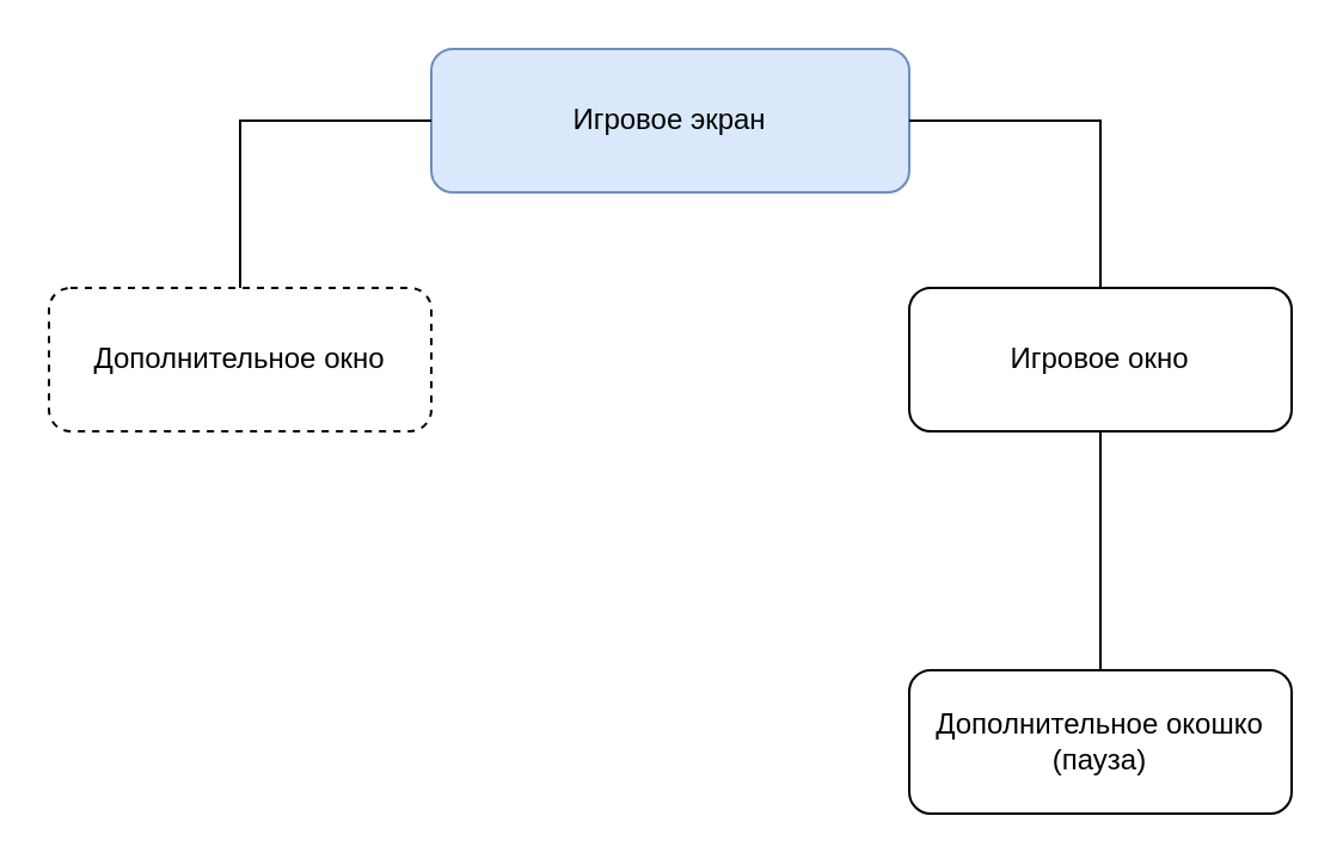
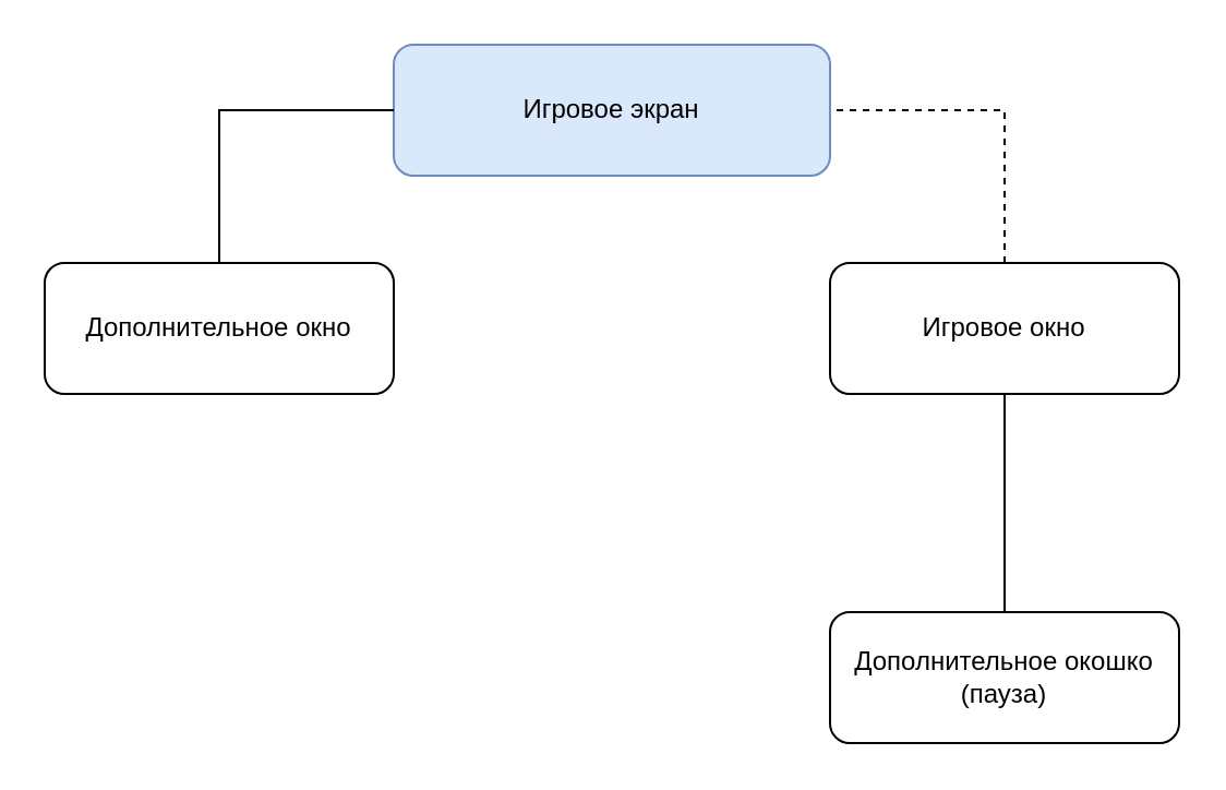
  <mxCell id="0" />
  <mxCell id="1" parent="0" />
  <mxCell id="2" value="Игровое экран" style="rounded=1;whiteSpace=wrap;html=1;fillColor=#dae8fc;strokeColor=#6c8ebf;" vertex="1" parent="1"><mxGeometry x="180" y="20" width="200" height="60" as="geometry" /></mxCell>
- <mxCell id="3" value="Дополнительное окно" style="rounded=1;whiteSpace=wrap;html=1;dashed=1;" vertex="1" parent="1"><mxGeometry x="20" y="120" width="160" height="60" as="geometry" /></mxCell>
+ <mxCell id="3" value="Дополнительное окно" style="rounded=1;whiteSpace=wrap;html=1;" vertex="1" parent="1"><mxGeometry x="20" y="120" width="160" height="60" as="geometry" /></mxCell>
  <mxCell id="4" value="Игровое окно" style="rounded=1;whiteSpace=wrap;html=1;" vertex="1" parent="1"><mxGeometry x="380" y="120" width="160" height="60" as="geometry" /></mxCell>
  <mxCell id="5" value="Дополнительное окошко&lt;br&gt;(пауза)" style="rounded=1;whiteSpace=wrap;html=1;" vertex="1" parent="1"><mxGeometry x="380" y="280" width="160" height="60" as="geometry" /></mxCell>
  <mxCell id="6" value="" style="endArrow=none;html=1;rounded=0;edgeStyle=orthogonalEdgeStyle;exitX=0.5;exitY=0;exitDx=0;exitDy=0;entryX=0;entryY=0.5;entryDx=0;entryDy=0;" edge="1" parent="1" source="3" target="2"><mxGeometry width="50" height="50" relative="1" as="geometry"><mxPoint x="190" y="210" as="sourcePoint" /><mxPoint x="240" y="160" as="targetPoint" /></mxGeometry></mxCell>
- <mxCell id="7" value="" style="endArrow=none;html=1;rounded=0;edgeStyle=orthogonalEdgeStyle;entryX=1;entryY=0.5;entryDx=0;entryDy=0;exitX=0.5;exitY=0;exitDx=0;exitDy=0;" edge="1" parent="1" source="4" target="2"><mxGeometry width="50" height="50" relative="1" as="geometry"><mxPoint x="190" y="210" as="sourcePoint" /><mxPoint x="240" y="160" as="targetPoint" /></mxGeometry></mxCell>
+ <mxCell id="7" value="" style="endArrow=none;html=1;rounded=0;edgeStyle=orthogonalEdgeStyle;entryX=1;entryY=0.5;entryDx=0;entryDy=0;exitX=0.5;exitY=0;exitDx=0;exitDy=0;dashed=1;" edge="1" parent="1" source="4" target="2"><mxGeometry width="50" height="50" relative="1" as="geometry"><mxPoint x="190" y="210" as="sourcePoint" /><mxPoint x="240" y="160" as="targetPoint" /></mxGeometry></mxCell>
  <mxCell id="8" value="" style="endArrow=none;html=1;rounded=0;edgeStyle=orthogonalEdgeStyle;entryX=0.5;entryY=1;entryDx=0;entryDy=0;exitX=0.5;exitY=0;exitDx=0;exitDy=0;" edge="1" parent="1" source="5" target="4"><mxGeometry width="50" height="50" relative="1" as="geometry"><mxPoint x="100" y="300" as="sourcePoint" /><mxPoint x="150" y="250" as="targetPoint" /></mxGeometry></mxCell>
